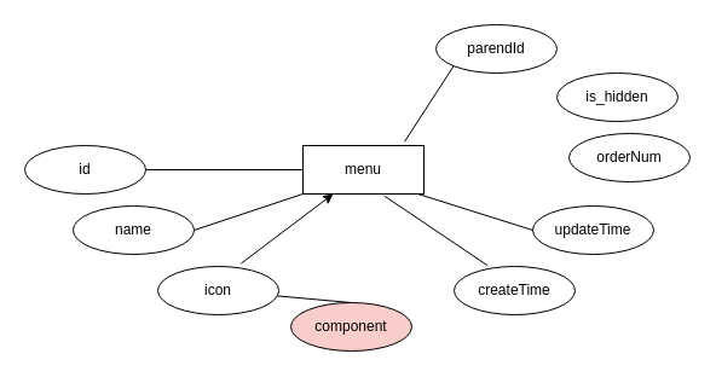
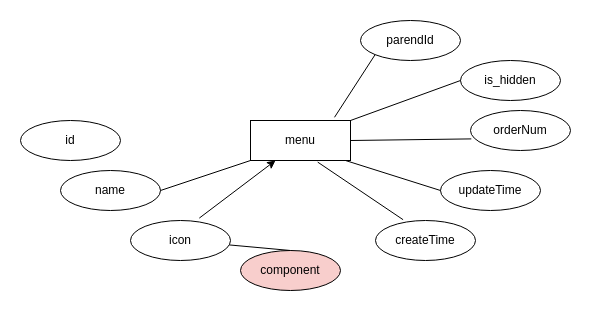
  <mxCell id="0" />
  <mxCell id="1" parent="0" />
  <mxCell id="2" value="menu" style="whiteSpace=wrap;html=1;align=center;" vertex="1" parent="1"><mxGeometry x="250" y="120" width="100" height="40" as="geometry" /></mxCell>
  <mxCell id="3" value="id" style="ellipse;whiteSpace=wrap;html=1;align=center;" vertex="1" parent="1"><mxGeometry x="20" y="120" width="100" height="40" as="geometry" /></mxCell>
  <mxCell id="4" value="name" style="ellipse;whiteSpace=wrap;html=1;align=center;" vertex="1" parent="1"><mxGeometry x="60" y="170" width="100" height="40" as="geometry" /></mxCell>
  <mxCell id="5" value="component" style="ellipse;whiteSpace=wrap;html=1;align=center;fillColor=#f8cecc;" vertex="1" parent="1"><mxGeometry x="240" y="250" width="100" height="40" as="geometry" /></mxCell>
  <mxCell id="6" value="icon" style="ellipse;whiteSpace=wrap;html=1;align=center;" vertex="1" parent="1"><mxGeometry x="130" y="220" width="100" height="40" as="geometry" /></mxCell>
  <mxCell id="7" value="createTime" style="ellipse;whiteSpace=wrap;html=1;align=center;" vertex="1" parent="1"><mxGeometry x="375" y="220" width="100" height="40" as="geometry" /></mxCell>
  <mxCell id="8" value="updateTime" style="ellipse;whiteSpace=wrap;html=1;align=center;" vertex="1" parent="1"><mxGeometry x="440" y="170" width="100" height="40" as="geometry" /></mxCell>
  <mxCell id="9" value="is_hidden" style="ellipse;whiteSpace=wrap;html=1;align=center;" vertex="1" parent="1"><mxGeometry x="460" y="60" width="100" height="40" as="geometry" /></mxCell>
  <mxCell id="10" value="orderNum" style="ellipse;whiteSpace=wrap;html=1;align=center;" vertex="1" parent="1"><mxGeometry x="470" y="110" width="100" height="40" as="geometry" /></mxCell>
  <mxCell id="11" value="parendId" style="ellipse;whiteSpace=wrap;html=1;align=center;" vertex="1" parent="1"><mxGeometry x="360" y="20" width="100" height="40" as="geometry" /></mxCell>
- <mxCell id="12" value="" style="endArrow=none;html=1;rounded=0;exitX=1;exitY=0.5;exitDx=0;exitDy=0;entryX=0;entryY=0.5;entryDx=0;entryDy=0;" edge="1" parent="1" source="3" target="2"><mxGeometry relative="1" as="geometry"><mxPoint x="310" y="220" as="sourcePoint" /><mxPoint x="470" y="220" as="targetPoint" /></mxGeometry></mxCell>
  <mxCell id="13" value="" style="endArrow=none;html=1;rounded=0;exitX=1;exitY=0.5;exitDx=0;exitDy=0;entryX=0;entryY=1;entryDx=0;entryDy=0;" edge="1" parent="1" source="4" target="2"><mxGeometry relative="1" as="geometry"><mxPoint x="180" y="189.5" as="sourcePoint" /><mxPoint x="310" y="189.5" as="targetPoint" /></mxGeometry></mxCell>
  <mxCell id="14" value="" style="endArrow=classic;html=1;rounded=0;exitX=0.688;exitY=-0.06;exitDx=0;exitDy=0;entryX=0.25;entryY=1;entryDx=0;entryDy=0;exitPerimeter=0;" edge="1" parent="1" source="6" target="2"><mxGeometry relative="1" as="geometry"><mxPoint x="140" y="160" as="sourcePoint" /><mxPoint x="270" y="160" as="targetPoint" /></mxGeometry></mxCell>
  <mxCell id="15" value="" style="endArrow=none;html=1;rounded=0;exitX=0.5;exitY=0;exitDx=0;exitDy=0;" edge="1" parent="1" source="5" target="6"><mxGeometry relative="1" as="geometry"><mxPoint x="240" y="189.5" as="sourcePoint" /><mxPoint x="290" y="170" as="targetPoint" /></mxGeometry></mxCell>
  <mxCell id="16" value="" style="endArrow=none;html=1;rounded=0;exitX=0.672;exitY=1.04;exitDx=0;exitDy=0;entryX=0.276;entryY=-0.02;entryDx=0;entryDy=0;entryPerimeter=0;exitPerimeter=0;" edge="1" parent="1" source="2" target="7"><mxGeometry relative="1" as="geometry"><mxPoint x="310" y="180" as="sourcePoint" /><mxPoint x="440" y="180" as="targetPoint" /></mxGeometry></mxCell>
  <mxCell id="17" value="" style="endArrow=none;html=1;rounded=0;exitX=1;exitY=0.5;exitDx=0;exitDy=0;entryX=0;entryY=0.5;entryDx=0;entryDy=0;" edge="1" parent="1" target="8"><mxGeometry relative="1" as="geometry"><mxPoint x="345" y="160" as="sourcePoint" /><mxPoint x="475" y="160" as="targetPoint" /></mxGeometry></mxCell>
+ <mxCell id="18" value="" style="endArrow=none;html=1;rounded=0;exitX=1;exitY=0.5;exitDx=0;exitDy=0;entryX=0.008;entryY=0.71;entryDx=0;entryDy=0;entryPerimeter=0;" edge="1" parent="1" source="2" target="10"><mxGeometry relative="1" as="geometry"><mxPoint x="360" y="139.5" as="sourcePoint" /><mxPoint x="450" y="150" as="targetPoint" /></mxGeometry></mxCell>
+ <mxCell id="19" value="" style="endArrow=none;html=1;rounded=0;exitX=1;exitY=0;exitDx=0;exitDy=0;entryX=0;entryY=0.5;entryDx=0;entryDy=0;" edge="1" parent="1" source="2" target="9"><mxGeometry relative="1" as="geometry"><mxPoint x="310" y="80" as="sourcePoint" /><mxPoint x="440" y="80" as="targetPoint" /></mxGeometry></mxCell>
  <mxCell id="20" value="" style="endArrow=none;html=1;rounded=0;exitX=0.84;exitY=-0.08;exitDx=0;exitDy=0;entryX=0;entryY=1;entryDx=0;entryDy=0;exitPerimeter=0;" edge="1" parent="1" source="2" target="11"><mxGeometry relative="1" as="geometry"><mxPoint x="235" y="70" as="sourcePoint" /><mxPoint x="365" y="70" as="targetPoint" /></mxGeometry></mxCell>
